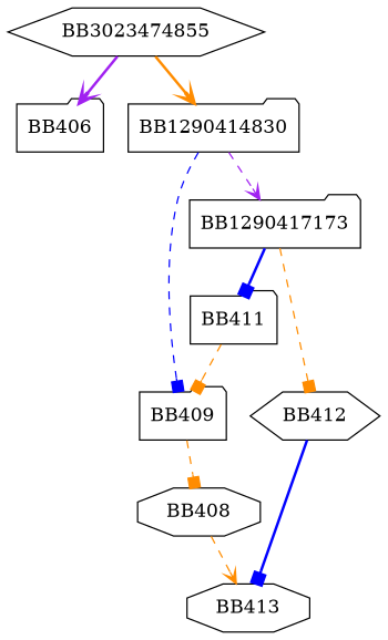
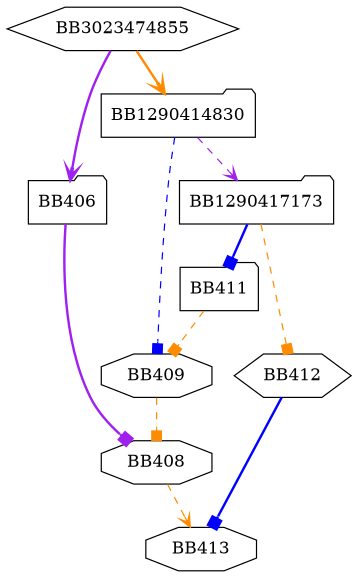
  digraph {
    node [shape=folder]
    edge [arrowhead=box color=darkorange style=dashed]
    BB3023474855 [shape=hexagon]
    BB406
    BB1290414830
    BB408 [shape=octagon]
-   BB409
+   BB409 [shape=octagon]
    BB1290417173
    BB413 [shape=octagon]
    BB411
    BB412 [shape=hexagon]
    BB3023474855 -> BB406 [arrowhead=vee color=purple style=bold]
    BB3023474855 -> BB1290414830 [arrowhead=vee style=bold]
+   BB406 -> BB408 [color=purple style=bold]
    BB1290414830 -> BB409 [color=blue]
    BB1290414830 -> BB1290417173 [arrowhead=vee color=purple]
    BB408 -> BB413 [arrowhead=vee]
    BB409 -> BB408
    BB1290417173 -> BB411 [color=blue style=bold]
    BB1290417173 -> BB412
    BB411 -> BB409
    BB412 -> BB413 [color=blue style=bold]
  }
